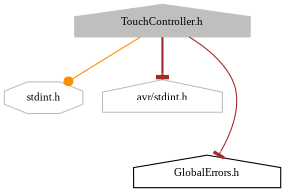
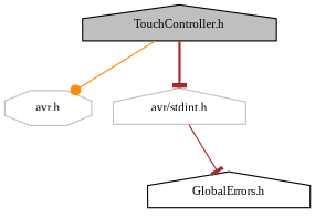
  digraph {
    node [color=black fillcolor=white fontname=TimesNewRoman fontsize=10 shape=house style=filled]
    edge [arrowhead=tee color=brown fontname=TimesNewRoman fontsize=10 labelfontname=TimesNewRoman labelfontsize=10 style=solid]
-   n1 [color=grey75 fillcolor=grey75 fontcolor=black height=0.2 label="TouchController.h" width=0.4]
-   n2 [color=grey75 height=0.2 label="stdint.h" shape=octagon width=0.4]
+   n1 [fillcolor=grey75 fontcolor=black height=0.2 label="TouchController.h" width=0.4]
+   n2 [color=grey75 height=0.2 label="avr.h" shape=octagon width=0.4]
    n3 [color=grey75 height=0.2 label="avr/stdint.h" width=0.4]
    n4 [height=0.2 label="GlobalErrors.h" width=0.4]
    n1 -> n2 [arrowhead=dot color=darkorange]
    n1 -> n3 [style=bold]
-   n1 -> n4
+   n3 -> n4
  }
